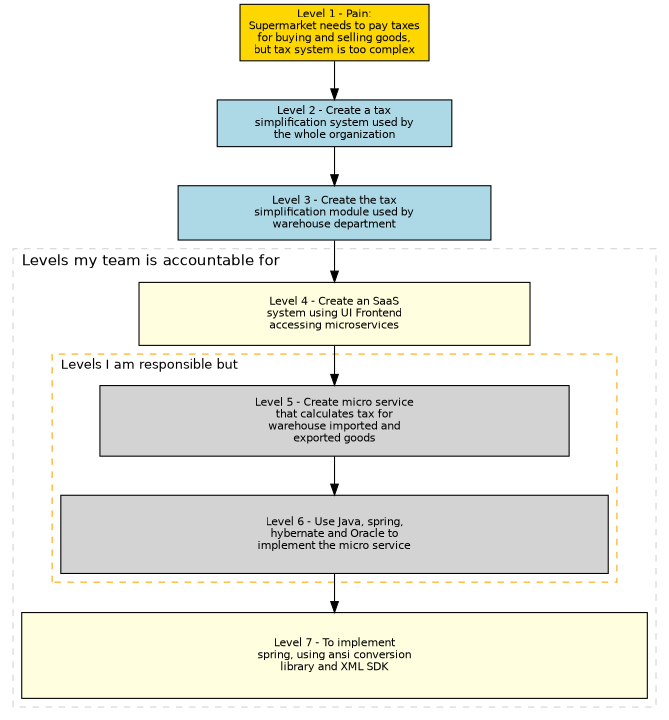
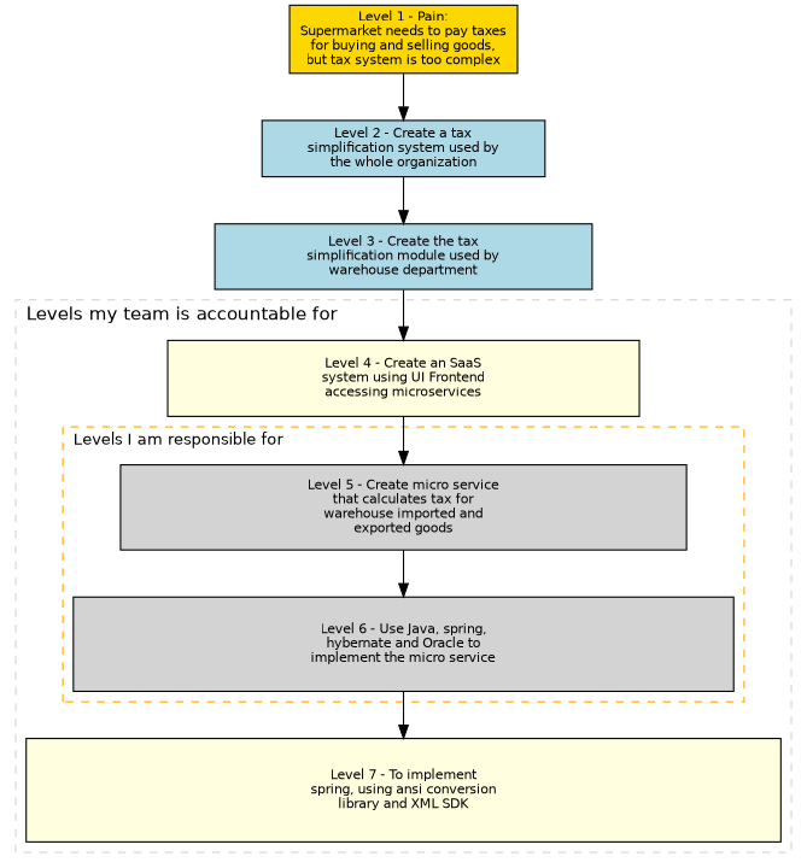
  digraph {
    rankdir=TB
    fontname="DejaVu Sans"
    node [fillcolor=lightgray fontsize=10 shape=box style=filled fontname="DejaVu Sans"]
    edge [fontname="DejaVu Sans"]
    n1 [height=0.9 label="Level 5 - Create micro service\nthat calculates tax for\nwarehouse imported and\nexported goods" width=6]
    n2 [height=1 label="Level 6 - Use Java, spring,\nhybernate and Oracle to\nimplement the micro service" width=7]
    n3 [fillcolor=lightyellow height=0.8 label="Level 4 - Create an SaaS\nsystem using UI Frontend\naccessing microservices" width=5]
    n4 [fillcolor=lightyellow height=1.1 label="Level 7 - To implement\nspring, using ansi conversion\nlibrary and XML SDK" width=8]
    n5 [fillcolor=gold height=0.5 label="Level 1 - Pain:\nSupermarket needs to pay taxes\nfor buying and selling goods,\nbut tax system is too complex" width=2]
    n6 [fillcolor=lightblue height=0.6 label="Level 2 - Create a tax\nsimplification system used by\nthe whole organization" width=3]
    n7 [fillcolor=lightblue height=0.7 label="Level 3 - Create the tax\nsimplification module used by\nwarehouse department" width=4]
    subgraph cluster_1 {
      color=lightgrey
      fontsize=14
      label="Levels my team is accountable for"
      labeljust=l
      style=dashed
      n3
      n4
      subgraph cluster_2 {
        color=orange
        fontsize=12
-       label="Levels I am responsible but"
+       label="Levels I am responsible for"
        labeljust=l
        style=dashed
        n1
        n2
      }
    }
    n1 -> n2
    n2 -> n4
    n3 -> n1
    n5 -> n6
    n6 -> n7
    n7 -> n3
  }
